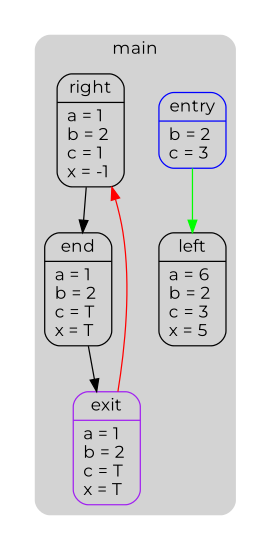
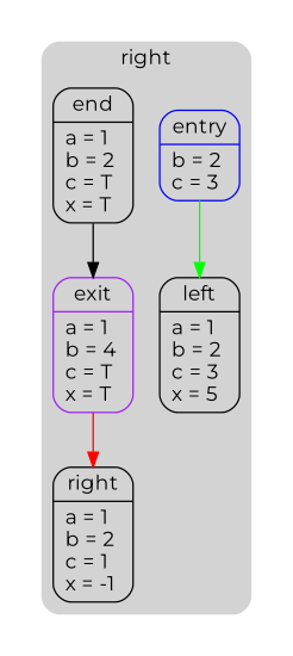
  digraph {
    compound=true
    fontname=Montserrat
    node [color=black fontname=Montserrat shape=Mrecord]
    edge [fontname=Montserrat]
    n1 [color=blue label="{entry|b = 2\lc = 3\l}"]
-   n2 [label="{left|a = 6\lb = 2\lc = 3\lx = 5\l}"]
+   n2 [label="{left|a = 1\lb = 2\lc = 3\lx = 5\l}"]
    n3 [label="{right|a = 1\lb = 2\lc = 1\lx = -1\l}"]
    n4 [label="{end|a = 1\lb = 2\lc = T\lx = T\l}"]
-   n5 [color=purple label="{exit|a = 1\lb = 2\lc = T\lx = T\l}"]
+   n5 [color=purple label="{exit|a = 1\lb = 4\lc = T\lx = T\l}"]
    subgraph cluster_1 {
      peripheries=0
      subgraph cluster_2 {
        peripheries=0
        subgraph cluster_3 {
          bgcolor=lightgray
          color=darkgray
-         label=main
+         label=right
          peripheries=0
          style=rounded
          n1
          n2
          n3
          n4
          n5
        }
      }
    }
    n1 -> n2 [color=green]
-   n3 -> n4
    n4 -> n5 [color=black]
    n5 -> n3 [color=red]
  }
